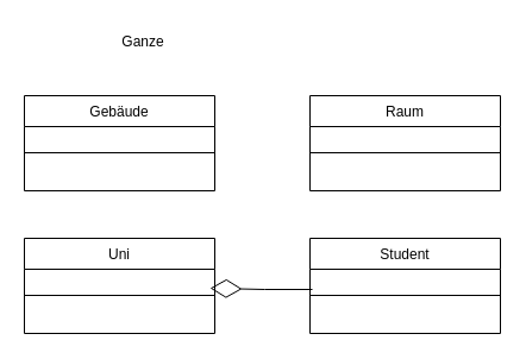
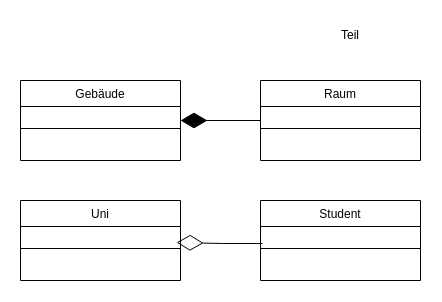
  <mxCell id="0" />
  <mxCell id="1" parent="0" />
  <mxCell id="2" value="Gebäude" style="swimlane;fontStyle=0;align=center;verticalAlign=top;childLayout=stackLayout;horizontal=1;startSize=26;horizontalStack=0;resizeParent=1;resizeLast=0;collapsible=1;marginBottom=0;rounded=0;shadow=0;strokeWidth=1;" vertex="1" parent="1"><mxGeometry x="20" y="80" width="160" height="80" as="geometry"><mxRectangle x="130" y="380" width="160" height="26" as="alternateBounds" /></mxGeometry></mxCell>
  <mxCell id="3" value="" style="line;html=1;strokeWidth=1;align=left;verticalAlign=middle;spacingTop=-1;spacingLeft=3;spacingRight=3;rotatable=0;labelPosition=right;points=[];portConstraint=eastwest;" vertex="1" parent="2"><mxGeometry y="26" width="160" height="44" as="geometry" /></mxCell>
  <mxCell id="4" value="Raum" style="swimlane;fontStyle=0;align=center;verticalAlign=top;childLayout=stackLayout;horizontal=1;startSize=26;horizontalStack=0;resizeParent=1;resizeLast=0;collapsible=1;marginBottom=0;rounded=0;shadow=0;strokeWidth=1;" vertex="1" parent="1"><mxGeometry x="260" y="80" width="160" height="80" as="geometry"><mxRectangle x="130" y="380" width="160" height="26" as="alternateBounds" /></mxGeometry></mxCell>
  <mxCell id="5" value="" style="line;html=1;strokeWidth=1;align=left;verticalAlign=middle;spacingTop=-1;spacingLeft=3;spacingRight=3;rotatable=0;labelPosition=right;points=[];portConstraint=eastwest;" vertex="1" parent="4"><mxGeometry y="26" width="160" height="44" as="geometry" /></mxCell>
  <mxCell id="6" value="Uni" style="swimlane;fontStyle=0;align=center;verticalAlign=top;childLayout=stackLayout;horizontal=1;startSize=26;horizontalStack=0;resizeParent=1;resizeLast=0;collapsible=1;marginBottom=0;rounded=0;shadow=0;strokeWidth=1;" vertex="1" parent="1"><mxGeometry x="20" y="200" width="160" height="80" as="geometry"><mxRectangle x="130" y="380" width="160" height="26" as="alternateBounds" /></mxGeometry></mxCell>
  <mxCell id="7" value="" style="line;html=1;strokeWidth=1;align=left;verticalAlign=middle;spacingTop=-1;spacingLeft=3;spacingRight=3;rotatable=0;labelPosition=right;points=[];portConstraint=eastwest;" vertex="1" parent="6"><mxGeometry y="26" width="160" height="44" as="geometry" /></mxCell>
  <mxCell id="8" value="Student" style="swimlane;fontStyle=0;align=center;verticalAlign=top;childLayout=stackLayout;horizontal=1;startSize=26;horizontalStack=0;resizeParent=1;resizeLast=0;collapsible=1;marginBottom=0;rounded=0;shadow=0;strokeWidth=1;" vertex="1" parent="1"><mxGeometry x="260" y="200" width="160" height="80" as="geometry"><mxRectangle x="130" y="380" width="160" height="26" as="alternateBounds" /></mxGeometry></mxCell>
  <mxCell id="9" value="" style="line;html=1;strokeWidth=1;align=left;verticalAlign=middle;spacingTop=-1;spacingLeft=3;spacingRight=3;rotatable=0;labelPosition=right;points=[];portConstraint=eastwest;" vertex="1" parent="8"><mxGeometry y="26" width="160" height="44" as="geometry" /></mxCell>
- <mxCell id="10" value="Ganze" style="text;html=1;strokeColor=none;fillColor=none;align=center;verticalAlign=middle;whiteSpace=wrap;rounded=0;" vertex="1" parent="1"><mxGeometry x="90" y="20" width="60" height="30" as="geometry" /></mxCell>
+ <mxCell id="11" value="Teil" style="text;html=1;strokeColor=none;fillColor=none;align=center;verticalAlign=middle;whiteSpace=wrap;rounded=0;" vertex="1" parent="1"><mxGeometry x="320" y="20" width="60" height="30" as="geometry" /></mxCell>
+ <mxCell id="12" value="" style="endArrow=diamondThin;endFill=1;endSize=24;html=1;rounded=0;entryX=1;entryY=0.5;entryDx=0;entryDy=0;exitX=0;exitY=0.5;exitDx=0;exitDy=0;" edge="1" parent="1" source="4" target="2"><mxGeometry width="160" relative="1" as="geometry"><mxPoint x="140" y="0" as="sourcePoint" /><mxPoint x="300" y="0" as="targetPoint" /></mxGeometry></mxCell>
  <mxCell id="13" value="" style="endArrow=diamondThin;endFill=0;endSize=24;html=1;rounded=0;entryX=0.963;entryY=0.477;entryDx=0;entryDy=0;entryPerimeter=0;" edge="1" parent="1"><mxGeometry width="160" relative="1" as="geometry"><mxPoint x="262" y="243" as="sourcePoint" /><mxPoint x="176.08" y="241.988" as="targetPoint" /><Array as="points"><mxPoint x="222" y="243" /></Array></mxGeometry></mxCell>
